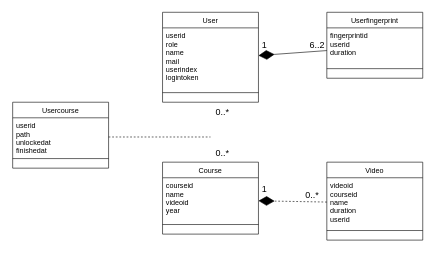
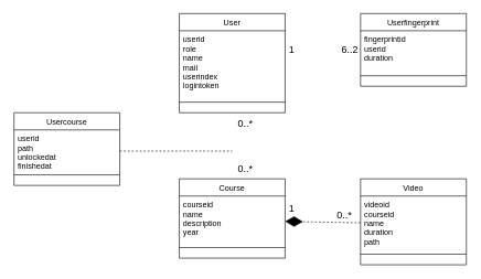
  <mxCell id="0" />
  <mxCell id="1" parent="0" />
  <mxCell id="2" value="User" style="swimlane;fontStyle=0;align=center;verticalAlign=top;childLayout=stackLayout;horizontal=1;startSize=26;horizontalStack=0;resizeParent=1;resizeLast=0;collapsible=1;marginBottom=0;rounded=0;shadow=0;strokeWidth=1;" parent="1" vertex="1"><mxGeometry x="270" y="20" width="160" height="150" as="geometry"><mxRectangle x="340" y="380" width="170" height="26" as="alternateBounds" /></mxGeometry></mxCell>
  <mxCell id="3" value="userid&#10;  role&#10;name&#10;  mail&#10;  userindex&#10;  logintoken&#10; " style="text;align=left;verticalAlign=top;spacingLeft=4;spacingRight=4;overflow=hidden;rotatable=0;points=[[0,0.5],[1,0.5]];portConstraint=eastwest;" parent="2" vertex="1"><mxGeometry y="26" width="160" height="104" as="geometry" /></mxCell>
  <mxCell id="4" value="" style="line;html=1;strokeWidth=1;align=left;verticalAlign=middle;spacingTop=-1;spacingLeft=3;spacingRight=3;rotatable=0;labelPosition=right;points=[];portConstraint=eastwest;" parent="2" vertex="1"><mxGeometry y="130" width="160" height="8" as="geometry" /></mxCell>
  <mxCell id="5" value="Userfingerprint" style="swimlane;fontStyle=0;align=center;verticalAlign=top;childLayout=stackLayout;horizontal=1;startSize=26;horizontalStack=0;resizeParent=1;resizeLast=0;collapsible=1;marginBottom=0;rounded=0;shadow=0;strokeWidth=1;" parent="1" vertex="1"><mxGeometry x="544" y="20" width="160" height="110" as="geometry"><mxRectangle x="340" y="380" width="170" height="26" as="alternateBounds" /></mxGeometry></mxCell>
  <mxCell id="6" value="fingerprintid&#10;userid&#10;duration&#10; " style="text;align=left;verticalAlign=top;spacingLeft=4;spacingRight=4;overflow=hidden;rotatable=0;points=[[0,0.5],[1,0.5]];portConstraint=eastwest;" parent="5" vertex="1"><mxGeometry y="26" width="160" height="64" as="geometry" /></mxCell>
  <mxCell id="7" value="" style="line;html=1;strokeWidth=1;align=left;verticalAlign=middle;spacingTop=-1;spacingLeft=3;spacingRight=3;rotatable=0;labelPosition=right;points=[];portConstraint=eastwest;" parent="5" vertex="1"><mxGeometry y="90" width="160" height="8" as="geometry" /></mxCell>
  <mxCell id="8" value="Course" style="swimlane;fontStyle=0;align=center;verticalAlign=top;childLayout=stackLayout;horizontal=1;startSize=26;horizontalStack=0;resizeParent=1;resizeLast=0;collapsible=1;marginBottom=0;rounded=0;shadow=0;strokeWidth=1;" parent="1" vertex="1"><mxGeometry x="270" y="270" width="160" height="120" as="geometry"><mxRectangle x="340" y="380" width="170" height="26" as="alternateBounds" /></mxGeometry></mxCell>
- <mxCell id="9" value="courseid&#10;name&#10;videoid&#10;year&#10; " style="text;align=left;verticalAlign=top;spacingLeft=4;spacingRight=4;overflow=hidden;rotatable=0;points=[[0,0.5],[1,0.5]];portConstraint=eastwest;" parent="8" vertex="1"><mxGeometry y="26" width="160" height="74" as="geometry" /></mxCell>
+ <mxCell id="9" value="courseid&#10;name&#10;description&#10;year&#10; " style="text;align=left;verticalAlign=top;spacingLeft=4;spacingRight=4;overflow=hidden;rotatable=0;points=[[0,0.5],[1,0.5]];portConstraint=eastwest;" parent="8" vertex="1"><mxGeometry y="26" width="160" height="74" as="geometry" /></mxCell>
  <mxCell id="10" value="" style="line;html=1;strokeWidth=1;align=left;verticalAlign=middle;spacingTop=-1;spacingLeft=3;spacingRight=3;rotatable=0;labelPosition=right;points=[];portConstraint=eastwest;" parent="8" vertex="1"><mxGeometry y="100" width="160" height="8" as="geometry" /></mxCell>
  <mxCell id="11" value="Video" style="swimlane;fontStyle=0;align=center;verticalAlign=top;childLayout=stackLayout;horizontal=1;startSize=26;horizontalStack=0;resizeParent=1;resizeLast=0;collapsible=1;marginBottom=0;rounded=0;shadow=0;strokeWidth=1;" parent="1" vertex="1"><mxGeometry x="544" y="270" width="160" height="130" as="geometry"><mxRectangle x="340" y="380" width="170" height="26" as="alternateBounds" /></mxGeometry></mxCell>
- <mxCell id="12" value="videoid&#10;courseid&#10;name&#10;duration&#10;userid&#10; " style="text;align=left;verticalAlign=top;spacingLeft=4;spacingRight=4;overflow=hidden;rotatable=0;points=[[0,0.5],[1,0.5]];portConstraint=eastwest;" parent="11" vertex="1"><mxGeometry y="26" width="160" height="84" as="geometry" /></mxCell>
+ <mxCell id="12" value="videoid&#10;courseid&#10;name&#10;duration&#10;path&#10; " style="text;align=left;verticalAlign=top;spacingLeft=4;spacingRight=4;overflow=hidden;rotatable=0;points=[[0,0.5],[1,0.5]];portConstraint=eastwest;" parent="11" vertex="1"><mxGeometry y="26" width="160" height="84" as="geometry" /></mxCell>
  <mxCell id="13" value="" style="line;html=1;strokeWidth=1;align=left;verticalAlign=middle;spacingTop=-1;spacingLeft=3;spacingRight=3;rotatable=0;labelPosition=right;points=[];portConstraint=eastwest;" parent="11" vertex="1"><mxGeometry y="110" width="160" height="8" as="geometry" /></mxCell>
  <mxCell id="14" value="Usercourse" style="swimlane;fontStyle=0;align=center;verticalAlign=top;childLayout=stackLayout;horizontal=1;startSize=26;horizontalStack=0;resizeParent=1;resizeLast=0;collapsible=1;marginBottom=0;rounded=0;shadow=0;strokeWidth=1;" parent="1" vertex="1"><mxGeometry x="20" y="170" width="160" height="110" as="geometry"><mxRectangle x="340" y="380" width="170" height="26" as="alternateBounds" /></mxGeometry></mxCell>
  <mxCell id="15" value="userid&#10;path&#10;unlockedat&#10;finishedat&#10; " style="text;align=left;verticalAlign=top;spacingLeft=4;spacingRight=4;overflow=hidden;rotatable=0;points=[[0,0.5],[1,0.5]];portConstraint=eastwest;" parent="14" vertex="1"><mxGeometry y="26" width="160" height="64" as="geometry" /></mxCell>
  <mxCell id="16" value="" style="line;html=1;strokeWidth=1;align=left;verticalAlign=middle;spacingTop=-1;spacingLeft=3;spacingRight=3;rotatable=0;labelPosition=right;points=[];portConstraint=eastwest;" parent="14" vertex="1"><mxGeometry y="90" width="160" height="8" as="geometry" /></mxCell>
- <mxCell id="17" value="" style="endArrow=diamondThin;endFill=1;endSize=24;html=1;rounded=0;" parent="1" source="6" target="3" edge="1"><mxGeometry width="160" relative="1" as="geometry"><mxPoint x="500" y="150" as="sourcePoint" /><mxPoint x="740" y="200" as="targetPoint" /></mxGeometry></mxCell>
  <mxCell id="18" value="" style="endArrow=diamondThin;endFill=1;endSize=24;html=1;rounded=0;dashed=1;" parent="1" source="12" target="9" edge="1"><mxGeometry width="160" relative="1" as="geometry"><mxPoint x="580" y="156" as="sourcePoint" /><mxPoint x="450" y="170" as="targetPoint" /></mxGeometry></mxCell>
  <mxCell id="19" value="" style="endArrow=none;dashed=1;html=1;rounded=0;exitX=1;exitY=0.5;exitDx=0;exitDy=0;" parent="1" source="15" edge="1"><mxGeometry width="50" height="50" relative="1" as="geometry"><mxPoint x="400" y="220" as="sourcePoint" /><mxPoint x="350" y="228" as="targetPoint" /></mxGeometry></mxCell>
  <mxCell id="20" value="0..*" style="text;html=1;strokeColor=none;fillColor=none;align=center;verticalAlign=middle;whiteSpace=wrap;rounded=0;fontSize=15;" parent="1" vertex="1"><mxGeometry x="340" y="240" width="60" height="30" as="geometry" /></mxCell>
  <mxCell id="21" value="0..*" style="text;html=1;strokeColor=none;fillColor=none;align=center;verticalAlign=middle;whiteSpace=wrap;rounded=0;fontSize=15;" parent="1" vertex="1"><mxGeometry x="340" y="170" width="60" height="30" as="geometry" /></mxCell>
  <mxCell id="22" value="6..2" style="text;html=1;strokeColor=none;fillColor=none;align=center;verticalAlign=middle;whiteSpace=wrap;rounded=0;fontSize=15;" parent="1" vertex="1"><mxGeometry x="498" y="59" width="60" height="30" as="geometry" /></mxCell>
  <mxCell id="23" value="1" style="text;html=1;strokeColor=none;fillColor=none;align=center;verticalAlign=middle;whiteSpace=wrap;rounded=0;fontSize=15;" parent="1" vertex="1"><mxGeometry x="410" y="59" width="60" height="30" as="geometry" /></mxCell>
  <mxCell id="24" value="1" style="text;html=1;strokeColor=none;fillColor=none;align=center;verticalAlign=middle;whiteSpace=wrap;rounded=0;fontSize=15;" parent="1" vertex="1"><mxGeometry x="410" y="300" width="60" height="30" as="geometry" /></mxCell>
  <mxCell id="25" value="0..*" style="text;html=1;strokeColor=none;fillColor=none;align=center;verticalAlign=middle;whiteSpace=wrap;rounded=0;fontSize=15;" parent="1" vertex="1"><mxGeometry x="490" y="310" width="60" height="30" as="geometry" /></mxCell>
